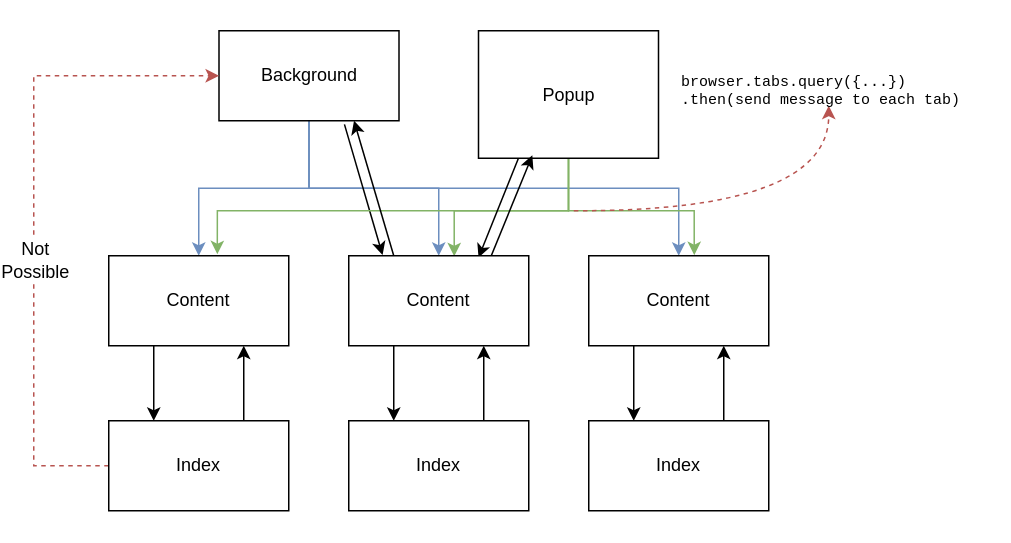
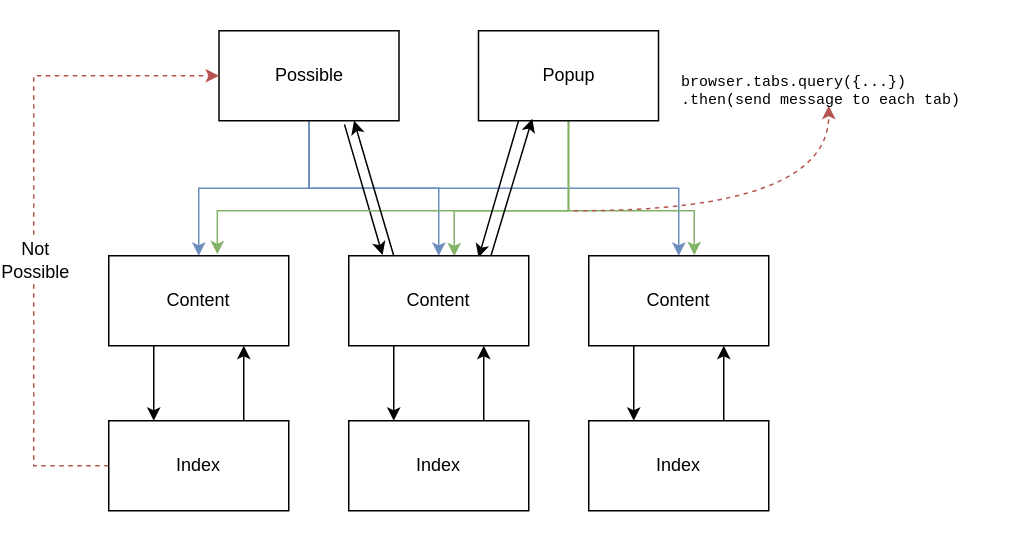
  <mxCell id="0" />
  <mxCell id="1" parent="0" />
  <mxCell id="2" style="edgeStyle=orthogonalEdgeStyle;rounded=0;orthogonalLoop=1;jettySize=auto;html=1;exitX=0.5;exitY=1;exitDx=0;exitDy=0;entryX=0.5;entryY=0;entryDx=0;entryDy=0;fillColor=#dae8fc;strokeColor=#6c8ebf;" edge="1" parent="1" source="6" target="17"><mxGeometry relative="1" as="geometry" /></mxCell>
  <mxCell id="3" style="edgeStyle=orthogonalEdgeStyle;rounded=0;orthogonalLoop=1;jettySize=auto;html=1;exitX=0.5;exitY=1;exitDx=0;exitDy=0;entryX=0.5;entryY=0;entryDx=0;entryDy=0;fillColor=#dae8fc;strokeColor=#6c8ebf;" edge="1" parent="1" source="6" target="23"><mxGeometry relative="1" as="geometry" /></mxCell>
  <mxCell id="4" style="edgeStyle=orthogonalEdgeStyle;rounded=0;orthogonalLoop=1;jettySize=auto;html=1;exitX=0.5;exitY=1;exitDx=0;exitDy=0;entryX=0.5;entryY=0;entryDx=0;entryDy=0;fillColor=#dae8fc;strokeColor=#6c8ebf;" edge="1" parent="1" source="6" target="27"><mxGeometry relative="1" as="geometry" /></mxCell>
  <mxCell id="5" style="edgeStyle=none;rounded=0;orthogonalLoop=1;jettySize=auto;html=1;exitX=0.697;exitY=1.04;exitDx=0;exitDy=0;entryX=0.188;entryY=-0.007;entryDx=0;entryDy=0;entryPerimeter=0;exitPerimeter=0;" edge="1" parent="1" source="6" target="23"><mxGeometry relative="1" as="geometry" /></mxCell>
- <mxCell id="6" value="Background" style="rounded=0;whiteSpace=wrap;html=1;" vertex="1" parent="1"><mxGeometry x="143.5" y="20" width="120" height="60" as="geometry" /></mxCell>
+ <mxCell id="6" value="Possible" style="rounded=0;whiteSpace=wrap;html=1;" vertex="1" parent="1"><mxGeometry x="143.5" y="20" width="120" height="60" as="geometry" /></mxCell>
  <mxCell id="7" style="edgeStyle=orthogonalEdgeStyle;rounded=0;orthogonalLoop=1;jettySize=auto;html=1;exitX=0.5;exitY=1;exitDx=0;exitDy=0;entryX=0.603;entryY=-0.017;entryDx=0;entryDy=0;entryPerimeter=0;fillColor=#d5e8d4;strokeColor=#82b366;" edge="1" parent="1" source="11" target="17"><mxGeometry relative="1" as="geometry"><Array as="points"><mxPoint x="377" y="140" /><mxPoint x="142" y="140" /></Array></mxGeometry></mxCell>
  <mxCell id="8" style="edgeStyle=orthogonalEdgeStyle;rounded=0;orthogonalLoop=1;jettySize=auto;html=1;exitX=0.5;exitY=1;exitDx=0;exitDy=0;entryX=0.586;entryY=0.006;entryDx=0;entryDy=0;entryPerimeter=0;fillColor=#d5e8d4;strokeColor=#82b366;" edge="1" parent="1" source="11" target="23"><mxGeometry relative="1" as="geometry"><Array as="points"><mxPoint x="377" y="140" /><mxPoint x="300" y="140" /></Array></mxGeometry></mxCell>
  <mxCell id="9" style="edgeStyle=orthogonalEdgeStyle;rounded=0;orthogonalLoop=1;jettySize=auto;html=1;exitX=0.5;exitY=1;exitDx=0;exitDy=0;entryX=0.586;entryY=-0.006;entryDx=0;entryDy=0;entryPerimeter=0;fillColor=#d5e8d4;strokeColor=#82b366;" edge="1" parent="1" source="11" target="27"><mxGeometry relative="1" as="geometry"><Array as="points"><mxPoint x="377" y="140" /><mxPoint x="460" y="140" /></Array></mxGeometry></mxCell>
  <mxCell id="10" style="edgeStyle=none;rounded=0;orthogonalLoop=1;jettySize=auto;html=1;entryX=0.721;entryY=0.02;entryDx=0;entryDy=0;entryPerimeter=0;exitX=0.223;exitY=0.996;exitDx=0;exitDy=0;exitPerimeter=0;" edge="1" parent="1" source="11" target="23"><mxGeometry relative="1" as="geometry"><mxPoint x="347" y="80" as="sourcePoint" /></mxGeometry></mxCell>
- <mxCell id="11" value="Popup" style="rounded=0;whiteSpace=wrap;html=1;" vertex="1" parent="1"><mxGeometry x="316.5" y="20" width="120" height="85" as="geometry" /></mxCell>
+ <mxCell id="11" value="Popup" style="rounded=0;whiteSpace=wrap;html=1;" vertex="1" parent="1"><mxGeometry x="316.5" y="20" width="120" height="60" as="geometry" /></mxCell>
  <mxCell id="12" style="edgeStyle=orthogonalEdgeStyle;rounded=0;orthogonalLoop=1;jettySize=auto;html=1;exitX=0.75;exitY=0;exitDx=0;exitDy=0;entryX=0.75;entryY=1;entryDx=0;entryDy=0;" edge="1" parent="1" source="15" target="17"><mxGeometry relative="1" as="geometry" /></mxCell>
  <mxCell id="13" style="edgeStyle=orthogonalEdgeStyle;rounded=0;orthogonalLoop=1;jettySize=auto;html=1;exitX=0;exitY=0.5;exitDx=0;exitDy=0;entryX=0;entryY=0.5;entryDx=0;entryDy=0;elbow=vertical;fillColor=#f8cecc;strokeColor=#b85450;dashed=1;" edge="1" parent="1" source="15" target="6"><mxGeometry relative="1" as="geometry"><Array as="points"><mxPoint x="20" y="310" /><mxPoint x="20" y="50" /></Array></mxGeometry></mxCell>
  <mxCell id="14" value="Not&lt;br&gt;Possible" style="text;html=1;align=center;verticalAlign=middle;resizable=0;points=[];labelBackgroundColor=#ffffff;" vertex="1" connectable="0" parent="13"><mxGeometry x="-0.133" relative="1" as="geometry"><mxPoint as="offset" /></mxGeometry></mxCell>
  <mxCell id="15" value="Index" style="rounded=0;whiteSpace=wrap;html=1;" vertex="1" parent="1"><mxGeometry x="70" y="280" width="120" height="60" as="geometry" /></mxCell>
  <mxCell id="16" style="edgeStyle=orthogonalEdgeStyle;rounded=0;orthogonalLoop=1;jettySize=auto;html=1;exitX=0.25;exitY=1;exitDx=0;exitDy=0;entryX=0.25;entryY=0;entryDx=0;entryDy=0;" edge="1" parent="1" source="17" target="15"><mxGeometry relative="1" as="geometry" /></mxCell>
  <mxCell id="17" value="Content" style="rounded=0;whiteSpace=wrap;html=1;" vertex="1" parent="1"><mxGeometry x="70" y="170" width="120" height="60" as="geometry" /></mxCell>
  <mxCell id="18" style="edgeStyle=orthogonalEdgeStyle;rounded=0;orthogonalLoop=1;jettySize=auto;html=1;exitX=0.75;exitY=0;exitDx=0;exitDy=0;entryX=0.75;entryY=1;entryDx=0;entryDy=0;" edge="1" parent="1" source="19" target="23"><mxGeometry relative="1" as="geometry" /></mxCell>
  <mxCell id="19" value="Index" style="rounded=0;whiteSpace=wrap;html=1;" vertex="1" parent="1"><mxGeometry x="230" y="280" width="120" height="60" as="geometry" /></mxCell>
  <mxCell id="20" style="edgeStyle=orthogonalEdgeStyle;rounded=0;orthogonalLoop=1;jettySize=auto;html=1;exitX=0.25;exitY=1;exitDx=0;exitDy=0;entryX=0.25;entryY=0;entryDx=0;entryDy=0;" edge="1" parent="1" source="23" target="19"><mxGeometry relative="1" as="geometry" /></mxCell>
  <mxCell id="21" style="rounded=0;orthogonalLoop=1;jettySize=auto;html=1;exitX=0.25;exitY=0;exitDx=0;exitDy=0;entryX=0.75;entryY=1;entryDx=0;entryDy=0;" edge="1" parent="1" source="23" target="6"><mxGeometry relative="1" as="geometry" /></mxCell>
  <mxCell id="22" style="edgeStyle=none;rounded=0;orthogonalLoop=1;jettySize=auto;html=1;exitX=0.785;exitY=0.033;exitDx=0;exitDy=0;entryX=0.299;entryY=0.977;entryDx=0;entryDy=0;entryPerimeter=0;exitPerimeter=0;" edge="1" parent="1" source="23" target="11"><mxGeometry relative="1" as="geometry" /></mxCell>
  <mxCell id="23" value="Content" style="rounded=0;whiteSpace=wrap;html=1;" vertex="1" parent="1"><mxGeometry x="230" y="170" width="120" height="60" as="geometry" /></mxCell>
  <mxCell id="24" style="edgeStyle=orthogonalEdgeStyle;rounded=0;orthogonalLoop=1;jettySize=auto;html=1;exitX=0.75;exitY=0;exitDx=0;exitDy=0;entryX=0.75;entryY=1;entryDx=0;entryDy=0;" edge="1" parent="1" source="25" target="27"><mxGeometry relative="1" as="geometry" /></mxCell>
  <mxCell id="25" value="Index" style="rounded=0;whiteSpace=wrap;html=1;" vertex="1" parent="1"><mxGeometry x="390" y="280" width="120" height="60" as="geometry" /></mxCell>
  <mxCell id="26" style="edgeStyle=orthogonalEdgeStyle;rounded=0;orthogonalLoop=1;jettySize=auto;html=1;exitX=0.25;exitY=1;exitDx=0;exitDy=0;entryX=0.25;entryY=0;entryDx=0;entryDy=0;" edge="1" parent="1" source="27" target="25"><mxGeometry relative="1" as="geometry" /></mxCell>
  <mxCell id="27" value="Content" style="rounded=0;whiteSpace=wrap;html=1;" vertex="1" parent="1"><mxGeometry x="390" y="170" width="120" height="60" as="geometry" /></mxCell>
  <mxCell id="28" value="" style="endArrow=classic;html=1;dashed=1;edgeStyle=orthogonalEdgeStyle;curved=1;fillColor=#f8cecc;strokeColor=#b85450;" edge="1" parent="1" target="29"><mxGeometry width="50" height="50" relative="1" as="geometry"><mxPoint x="380" y="140" as="sourcePoint" /><mxPoint x="520" y="80" as="targetPoint" /></mxGeometry></mxCell>
  <mxCell id="29" value="browser.tabs.query({...})&lt;br style=&quot;font-size: 10px;&quot;&gt;.then(send message to each tab)" style="text;html=1;strokeColor=none;fillColor=none;align=left;verticalAlign=middle;whiteSpace=wrap;rounded=0;fontFamily=Courier New;fontSize=10;" vertex="1" parent="1"><mxGeometry x="450" y="50" width="200" height="20" as="geometry" /></mxCell>
